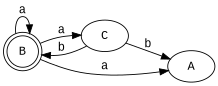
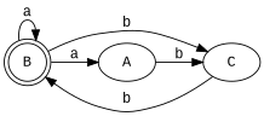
  digraph {
    fontname="Liberation Mono"
    rankdir=LR
    node [fontname="Liberation Mono"]
    edge [fontname="Liberation Mono"]
    B [shape=doublecircle]
    C
    A
    B -> B [label=a]
-   B -> C [label=a]
+   B -> C [label=b]
    B -> A [label=a]
    C -> B [label=b]
-   C -> A [label=b]
+   A -> C [label=b]
  }
